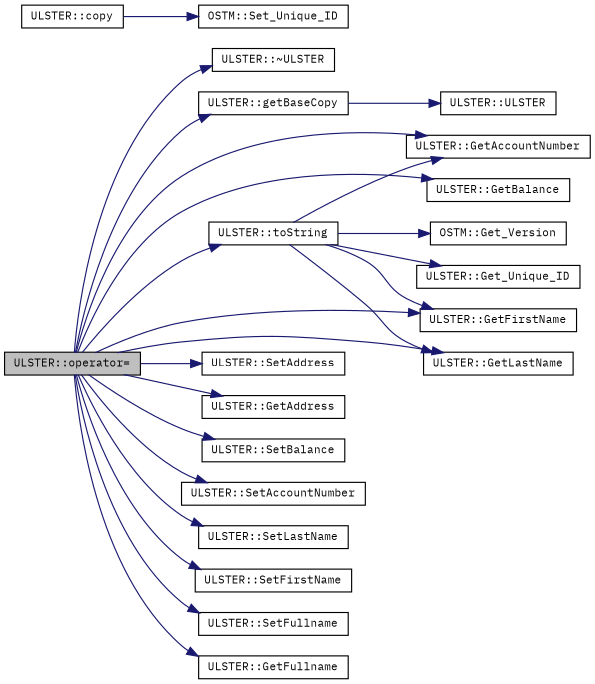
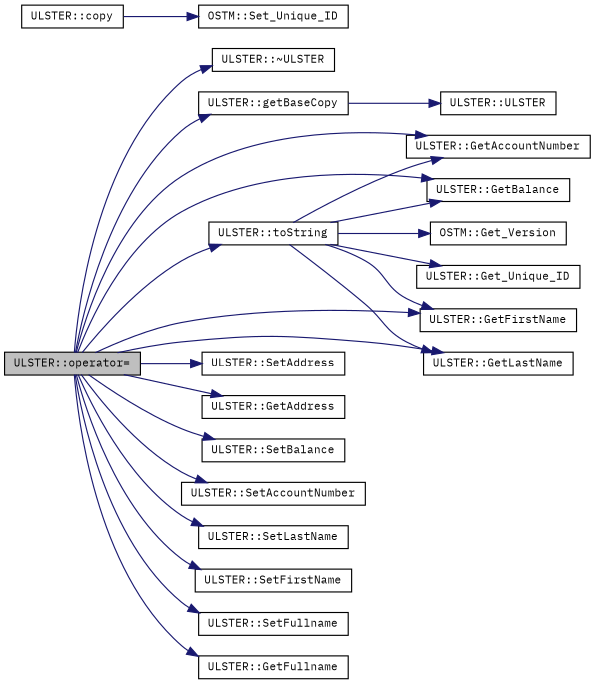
  digraph {
    fontname="IBM Plex Mono"
    rankdir=LR
    node [color=black fillcolor=white fontname="IBM Plex Mono" fontsize=10 shape=record style=filled]
    edge [color=midnightblue fontname="IBM Plex Mono" fontsize=10 labelfontname=Helvetica labelfontsize=10 style=solid]
    n1 [fillcolor=grey75 fontcolor=black height=0.2 label="ULSTER::operator=" width=0.4]
    n2 [height=0.2 label="ULSTER::~ULSTER" width=0.4]
    n3 [height=0.2 label="ULSTER::getBaseCopy" width=0.4]
    n4 [height=0.2 label="ULSTER::toString" width=0.4]
    n5 [height=0.2 label="ULSTER::GetAccountNumber" width=0.4]
    n6 [height=0.2 label="ULSTER::GetBalance" width=0.4]
    n7 [height=0.2 label="ULSTER::GetFirstName" width=0.4]
    n8 [height=0.2 label="ULSTER::GetLastName" width=0.4]
    n9 [height=0.2 label="ULSTER::SetAddress" width=0.4]
    n10 [height=0.2 label="ULSTER::GetAddress" width=0.4]
    n11 [height=0.2 label="ULSTER::SetBalance" width=0.4]
    n12 [height=0.2 label="ULSTER::SetAccountNumber" width=0.4]
    n13 [height=0.2 label="ULSTER::SetLastName" width=0.4]
    n14 [height=0.2 label="ULSTER::SetFirstName" width=0.4]
    n15 [height=0.2 label="ULSTER::SetFullname" width=0.4]
    n16 [height=0.2 label="ULSTER::GetFullname" width=0.4]
    n17 [height=0.2 label="ULSTER::copy" width=0.4]
    n18 [height=0.2 label="OSTM::Set_Unique_ID" width=0.4]
    n19 [height=0.2 label="ULSTER::ULSTER" width=0.4]
    n20 [height=0.2 label="ULSTER::Get_Unique_ID" width=0.4]
    n21 [height=0.2 label="OSTM::Get_Version" width=0.4]
    n1 -> n2
    n1 -> n3
    n1 -> n4
    n1 -> n5
    n1 -> n6
    n1 -> n7
    n1 -> n8
    n1 -> n9
    n1 -> n10
    n1 -> n11
    n1 -> n12
    n1 -> n13
    n1 -> n14
    n1 -> n15
    n1 -> n16
    n3 -> n19
    n4 -> n5
+   n4 -> n6
    n4 -> n7
    n4 -> n8
    n4 -> n20
    n4 -> n21
    n17 -> n18
  }
